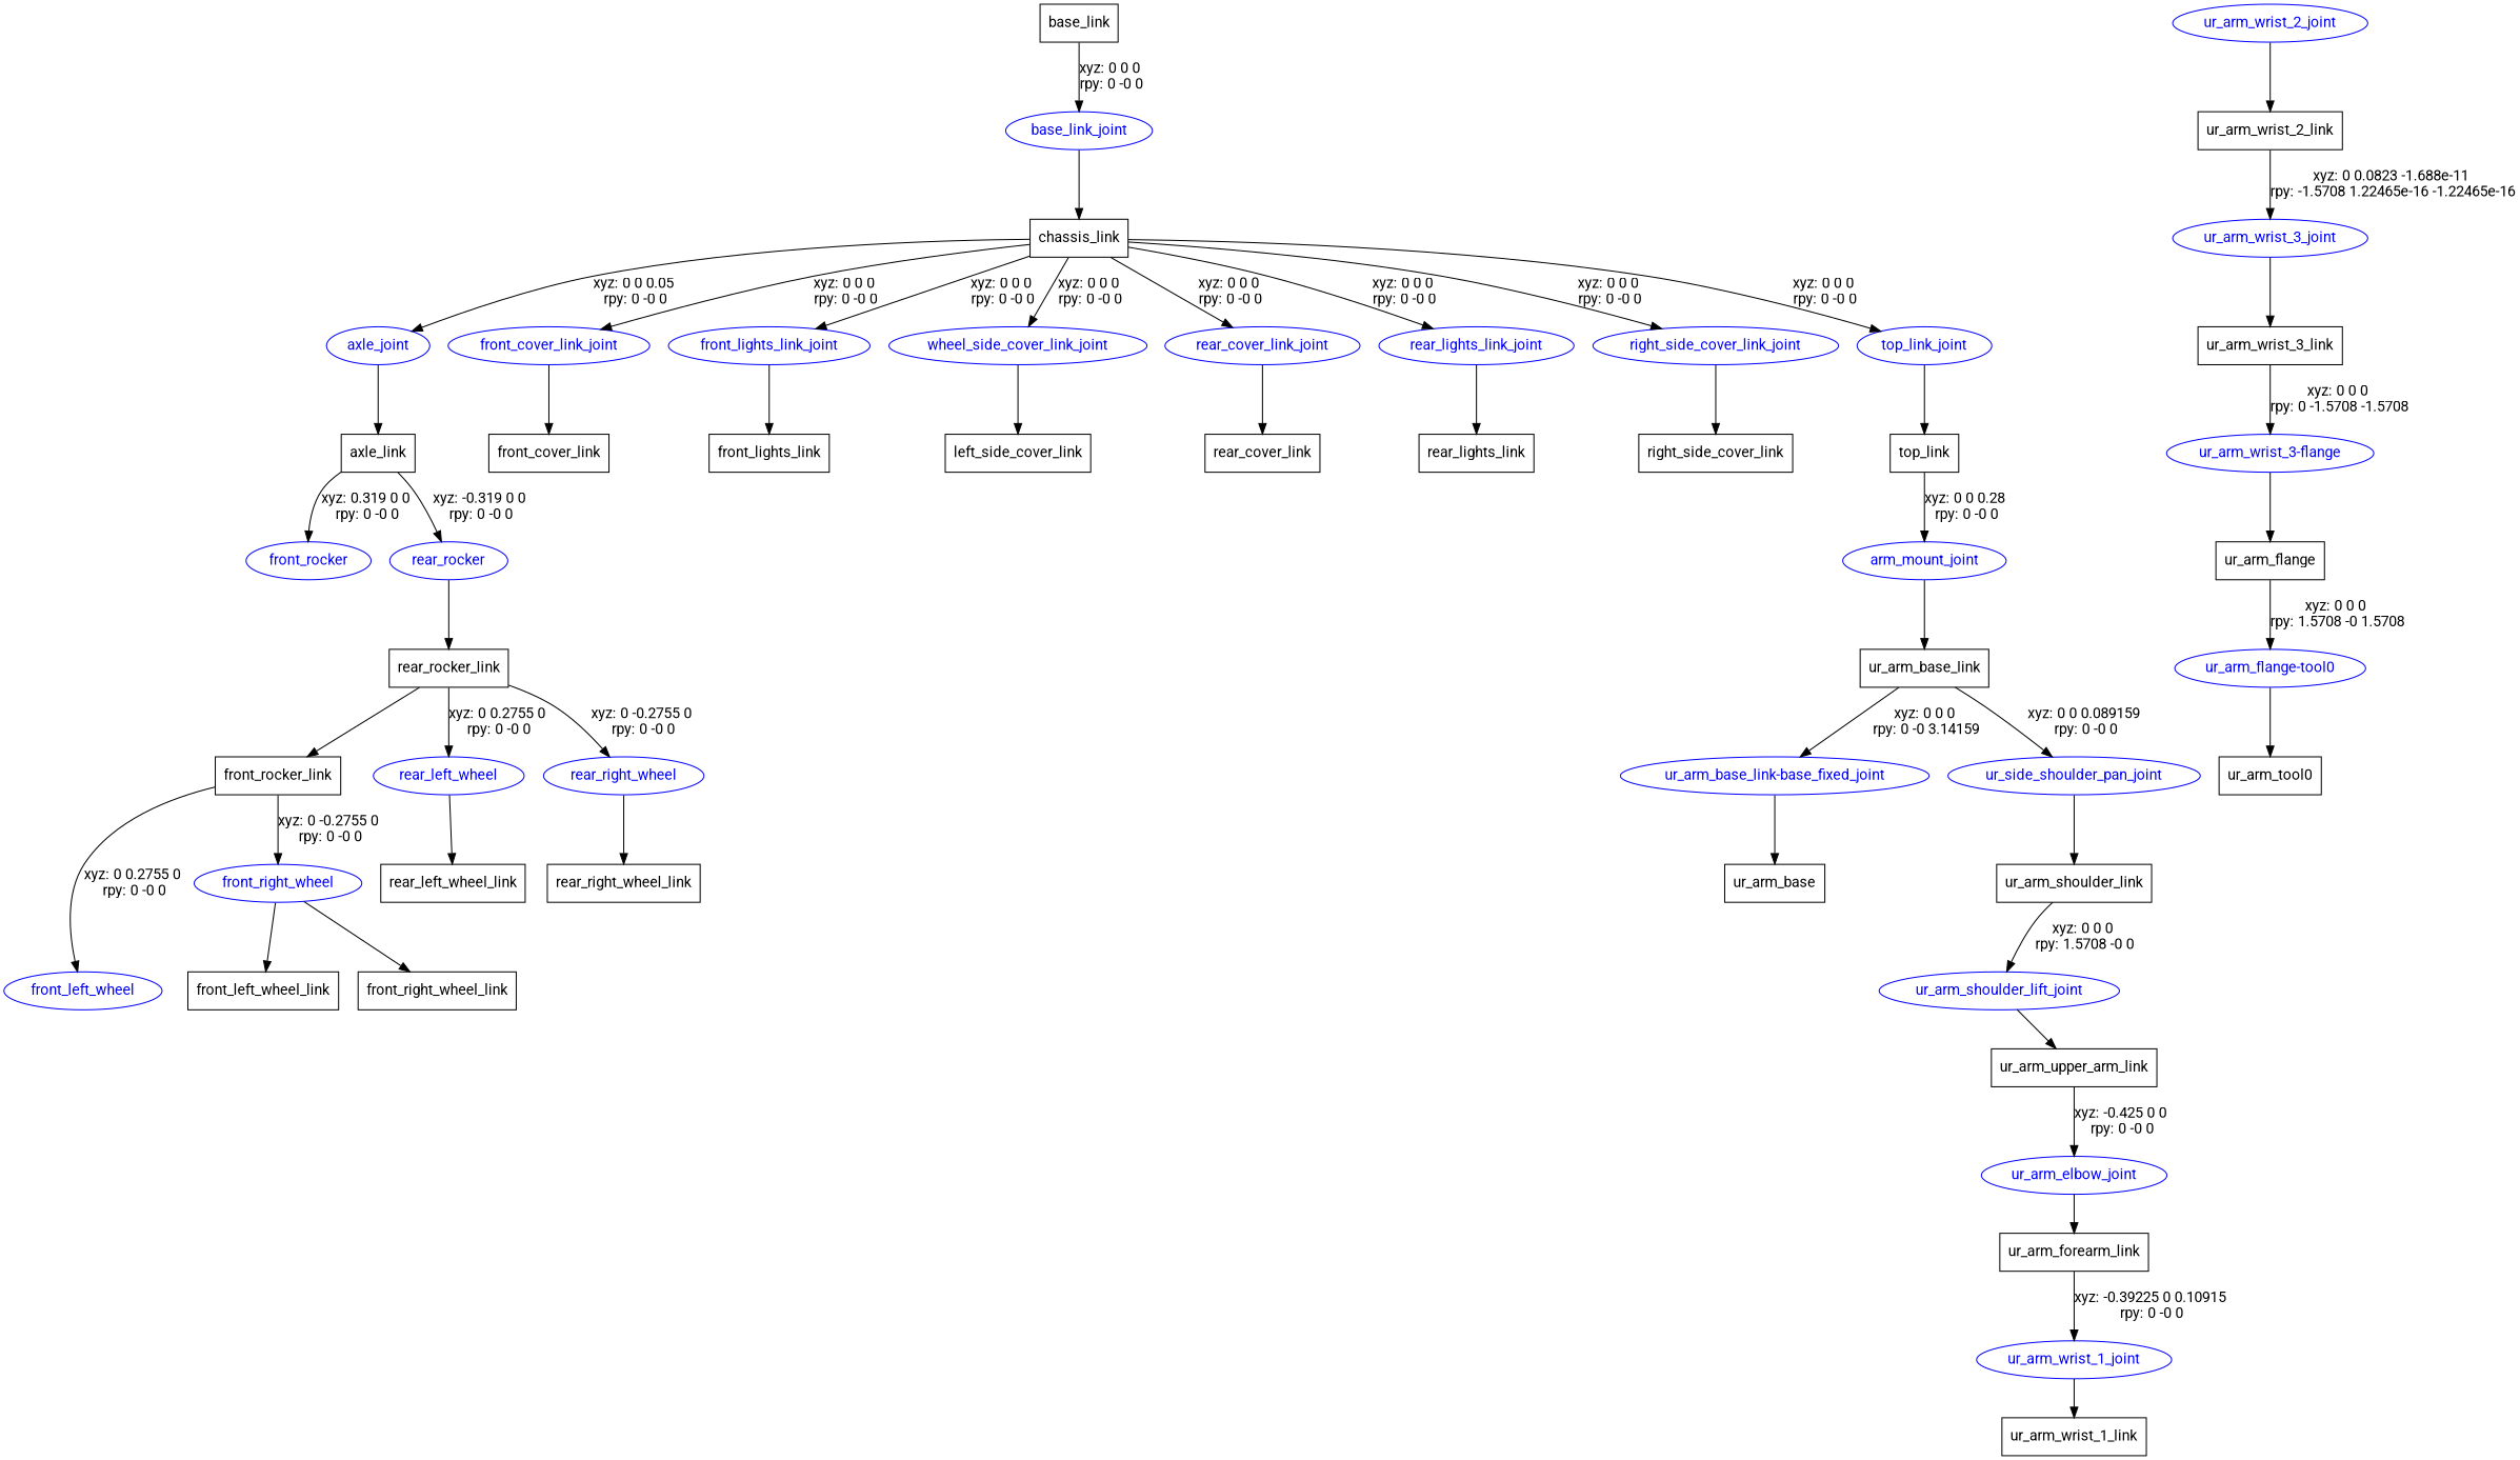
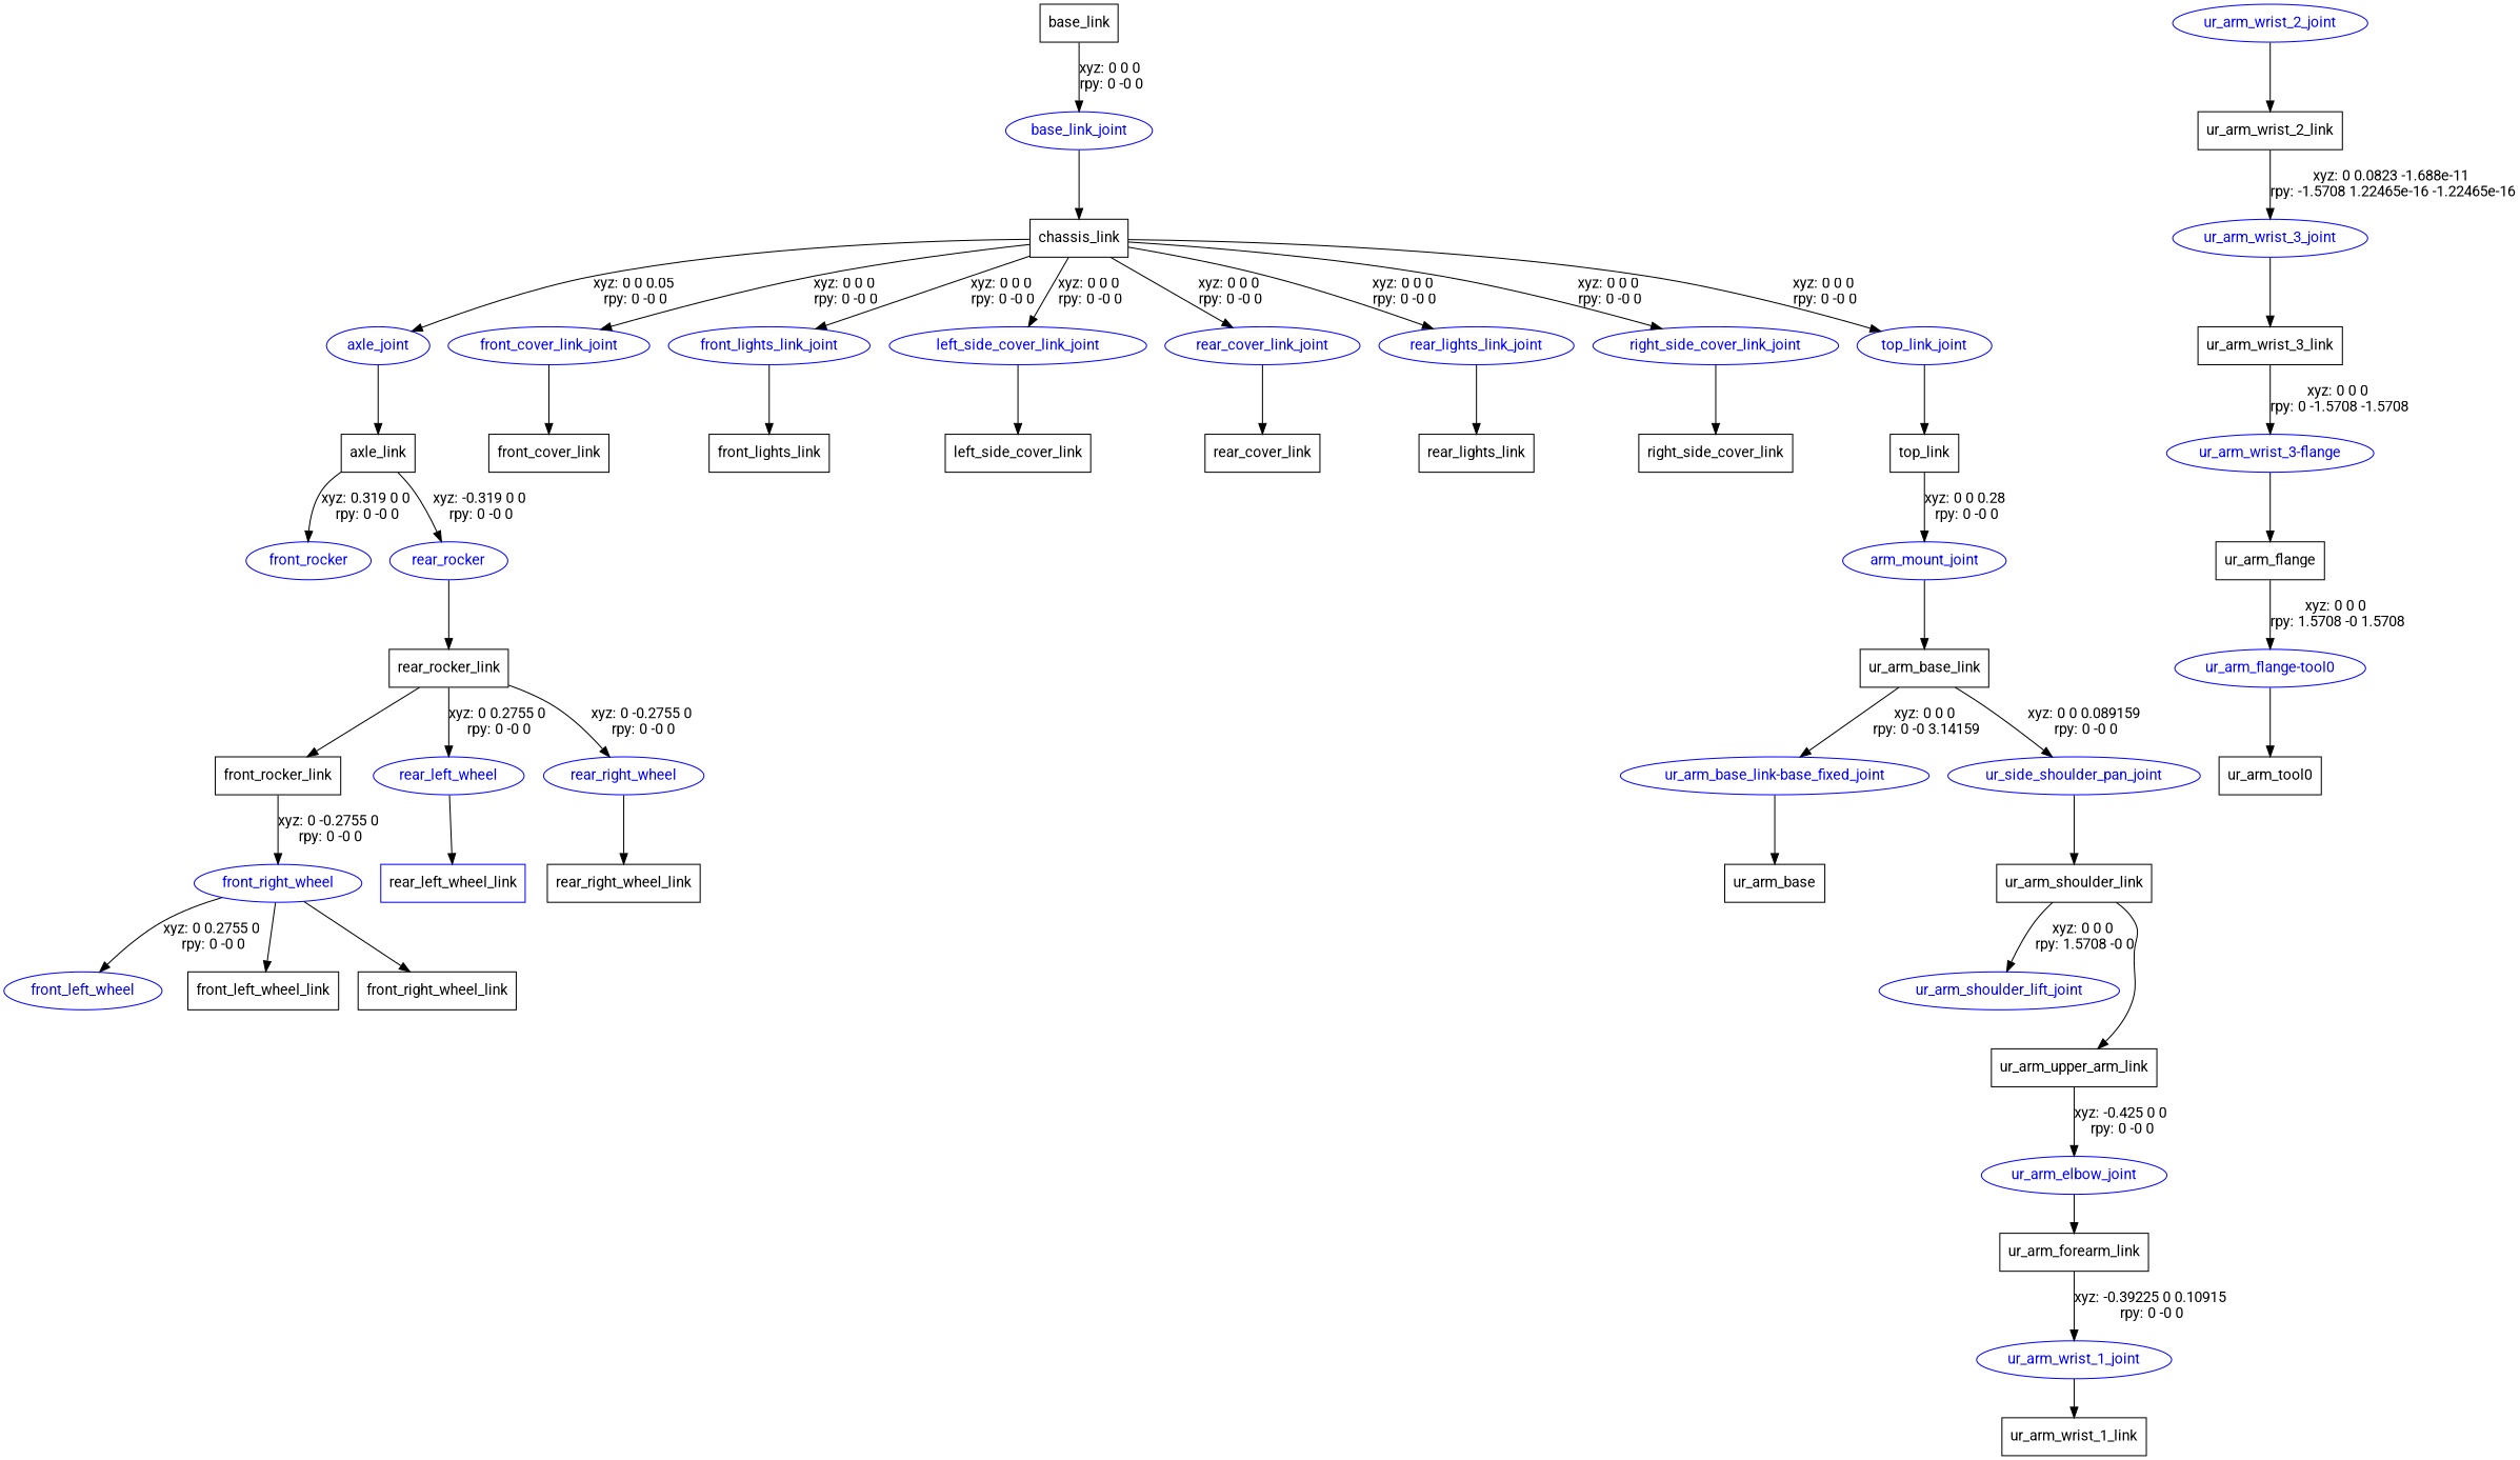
  digraph {
    fontname=Roboto
    node [fontname=Roboto shape=box]
    edge [fontname=Roboto]
    n1 [label=base_link]
    base_link_joint [color=blue fontcolor=blue shape=ellipse]
    n3 [label=chassis_link]
    axle_joint [color=blue fontcolor=blue shape=ellipse]
    front_cover_link_joint [color=blue fontcolor=blue shape=ellipse]
    front_lights_link_joint [color=blue fontcolor=blue shape=ellipse]
-   left_side_cover_link_joint [color=blue fontcolor=blue shape=ellipse label=wheel_side_cover_link_joint]
+   left_side_cover_link_joint [color=blue fontcolor=blue shape=ellipse]
    rear_cover_link_joint [color=blue fontcolor=blue shape=ellipse]
    rear_lights_link_joint [color=blue fontcolor=blue shape=ellipse]
    right_side_cover_link_joint [color=blue fontcolor=blue shape=ellipse]
    top_link_joint [color=blue fontcolor=blue shape=ellipse]
    n12 [label=axle_link]
    n13 [label=front_cover_link]
    n14 [label=front_lights_link]
    n15 [label=left_side_cover_link]
    n16 [label=rear_cover_link]
    n17 [label=rear_lights_link]
    n18 [label=right_side_cover_link]
    n19 [label=top_link]
    front_rocker [color=blue fontcolor=blue shape=ellipse]
    rear_rocker [color=blue fontcolor=blue shape=ellipse]
    n22 [label=rear_rocker_link]
    n23 [label=front_rocker_link]
    front_left_wheel [color=blue fontcolor=blue shape=ellipse]
    front_right_wheel [color=blue fontcolor=blue shape=ellipse]
    n26 [label=front_left_wheel_link]
    n27 [label=front_right_wheel_link]
    rear_left_wheel [color=blue fontcolor=blue shape=ellipse]
    rear_right_wheel [color=blue fontcolor=blue shape=ellipse]
-   n30 [label=rear_left_wheel_link]
+   n30 [label=rear_left_wheel_link color=blue]
    n31 [label=rear_right_wheel_link]
    arm_mount_joint [color=blue fontcolor=blue shape=ellipse]
    n33 [label=ur_arm_base_link]
    "ur_arm_base_link-base_fixed_joint" [color=blue fontcolor=blue shape=ellipse]
    n35 [color=blue fontcolor=blue label=ur_side_shoulder_pan_joint shape=ellipse]
    n36 [label=ur_arm_base]
    n37 [label=ur_arm_shoulder_link]
    ur_arm_shoulder_lift_joint [color=blue fontcolor=blue shape=ellipse]
    n39 [label=ur_arm_upper_arm_link]
    ur_arm_elbow_joint [color=blue fontcolor=blue shape=ellipse]
    n41 [label=ur_arm_forearm_link]
    ur_arm_wrist_1_joint [color=blue fontcolor=blue shape=ellipse]
    n43 [label=ur_arm_wrist_1_link]
    ur_arm_wrist_2_joint [color=blue fontcolor=blue shape=ellipse]
    n45 [label=ur_arm_wrist_2_link]
    ur_arm_wrist_3_joint [color=blue fontcolor=blue shape=ellipse]
    n47 [label=ur_arm_wrist_3_link]
    "ur_arm_wrist_3-flange" [color=blue fontcolor=blue shape=ellipse]
    n49 [label=ur_arm_flange]
    "ur_arm_flange-tool0" [color=blue fontcolor=blue shape=ellipse]
    n51 [label=ur_arm_tool0]
    n1 -> base_link_joint [label="xyz: 0 0 0 \nrpy: 0 -0 0"]
    base_link_joint -> n3
    n3 -> axle_joint [label="xyz: 0 0 0.05 \nrpy: 0 -0 0"]
    n3 -> front_cover_link_joint [label="xyz: 0 0 0 \nrpy: 0 -0 0"]
    n3 -> front_lights_link_joint [label="xyz: 0 0 0 \nrpy: 0 -0 0"]
    n3 -> left_side_cover_link_joint [label="xyz: 0 0 0 \nrpy: 0 -0 0"]
    n3 -> rear_cover_link_joint [label="xyz: 0 0 0 \nrpy: 0 -0 0"]
    n3 -> rear_lights_link_joint [label="xyz: 0 0 0 \nrpy: 0 -0 0"]
    n3 -> right_side_cover_link_joint [label="xyz: 0 0 0 \nrpy: 0 -0 0"]
    n3 -> top_link_joint [label="xyz: 0 0 0 \nrpy: 0 -0 0"]
    axle_joint -> n12
    front_cover_link_joint -> n13
    front_lights_link_joint -> n14
    left_side_cover_link_joint -> n15
    rear_cover_link_joint -> n16
    rear_lights_link_joint -> n17
    right_side_cover_link_joint -> n18
    top_link_joint -> n19
    n12 -> front_rocker [label="xyz: 0.319 0 0 \nrpy: 0 -0 0"]
    n12 -> rear_rocker [label="xyz: -0.319 0 0 \nrpy: 0 -0 0"]
    n19 -> arm_mount_joint [label="xyz: 0 0 0.28 \nrpy: 0 -0 0"]
    rear_rocker -> n22
    n22 -> n23
    n22 -> rear_left_wheel [label="xyz: 0 0.2755 0 \nrpy: 0 -0 0"]
    n22 -> rear_right_wheel [label="xyz: 0 -0.2755 0 \nrpy: 0 -0 0"]
-   n23 -> front_left_wheel [label="xyz: 0 0.2755 0 \nrpy: 0 -0 0"]
+   front_right_wheel -> front_left_wheel [label="xyz: 0 0.2755 0 \nrpy: 0 -0 0"]
    n23 -> front_right_wheel [label="xyz: 0 -0.2755 0 \nrpy: 0 -0 0"]
    front_right_wheel -> n26
    front_right_wheel -> n27
    rear_left_wheel -> n30
    rear_right_wheel -> n31
    arm_mount_joint -> n33
    n33 -> "ur_arm_base_link-base_fixed_joint" [label="xyz: 0 0 0 \nrpy: 0 -0 3.14159"]
    n33 -> n35 [label="xyz: 0 0 0.089159 \nrpy: 0 -0 0"]
    "ur_arm_base_link-base_fixed_joint" -> n36
    n35 -> n37
    n37 -> ur_arm_shoulder_lift_joint [label="xyz: 0 0 0 \nrpy: 1.5708 -0 0"]
-   ur_arm_shoulder_lift_joint -> n39
+   n37 -> n39
    n39 -> ur_arm_elbow_joint [label="xyz: -0.425 0 0 \nrpy: 0 -0 0"]
    ur_arm_elbow_joint -> n41
    n41 -> ur_arm_wrist_1_joint [label="xyz: -0.39225 0 0.10915 \nrpy: 0 -0 0"]
    ur_arm_wrist_1_joint -> n43
    ur_arm_wrist_2_joint -> n45
    n45 -> ur_arm_wrist_3_joint [label="xyz: 0 0.0823 -1.688e-11 \nrpy: -1.5708 1.22465e-16 -1.22465e-16"]
    ur_arm_wrist_3_joint -> n47
    n47 -> "ur_arm_wrist_3-flange" [label="xyz: 0 0 0 \nrpy: 0 -1.5708 -1.5708"]
    "ur_arm_wrist_3-flange" -> n49
    n49 -> "ur_arm_flange-tool0" [label="xyz: 0 0 0 \nrpy: 1.5708 -0 1.5708"]
    "ur_arm_flange-tool0" -> n51
  }
